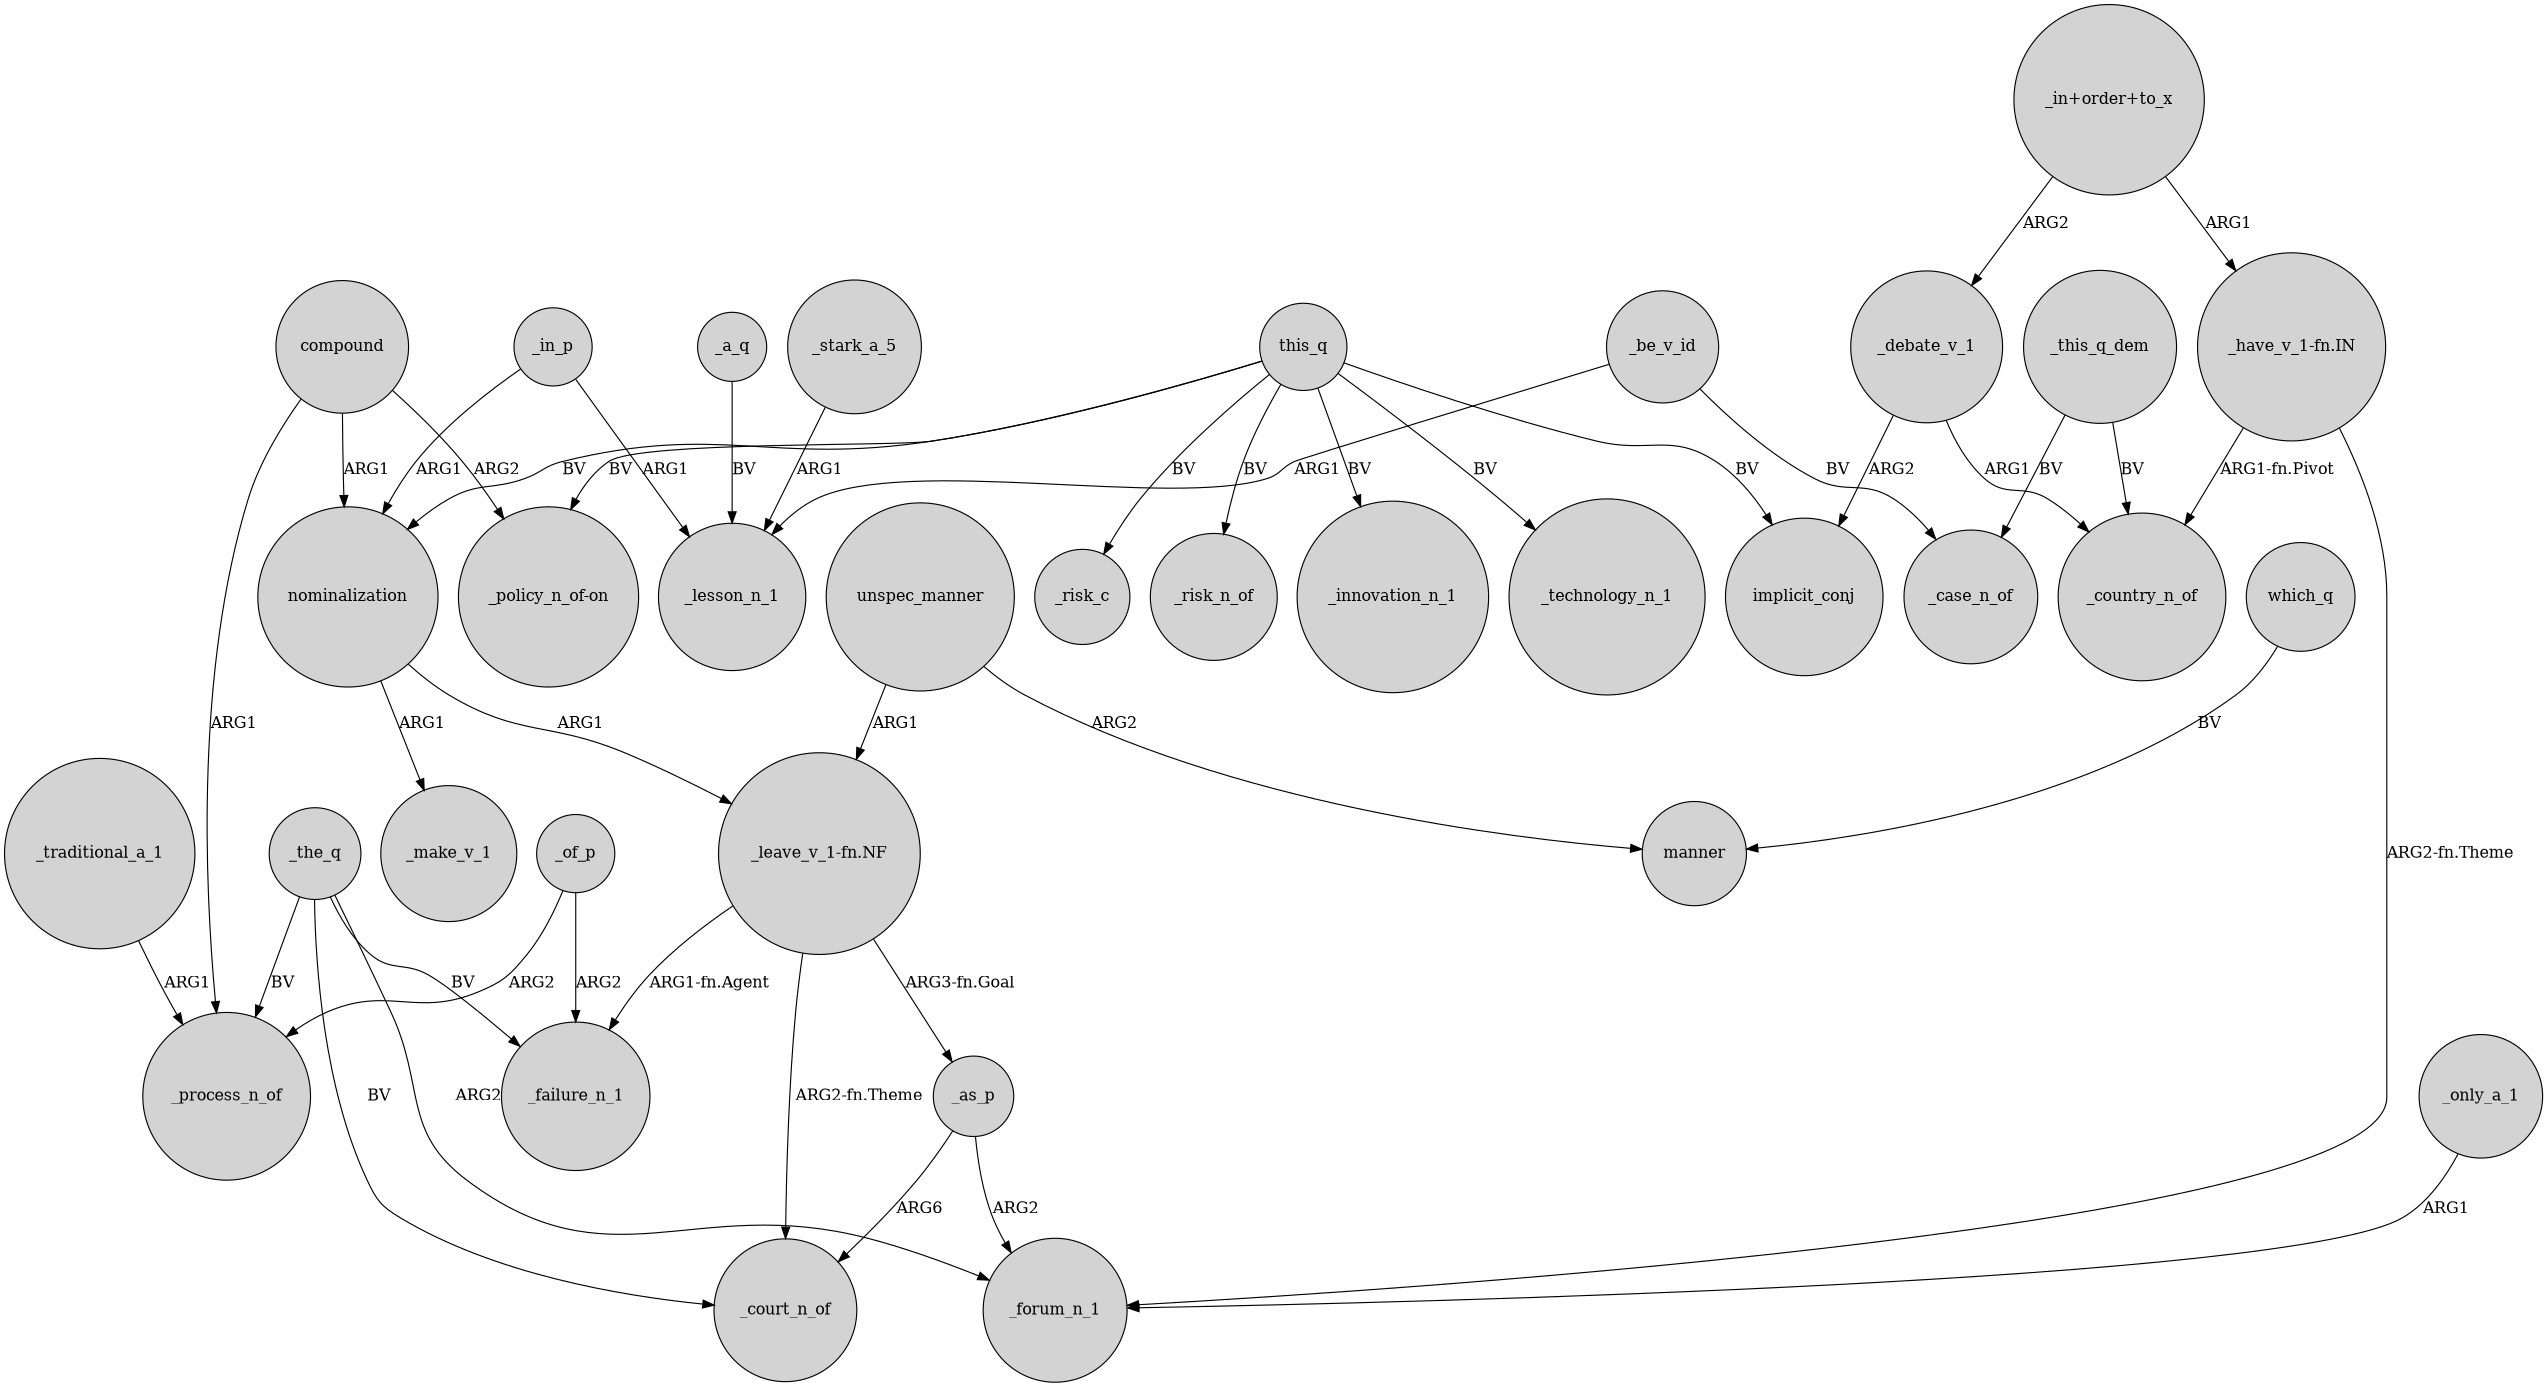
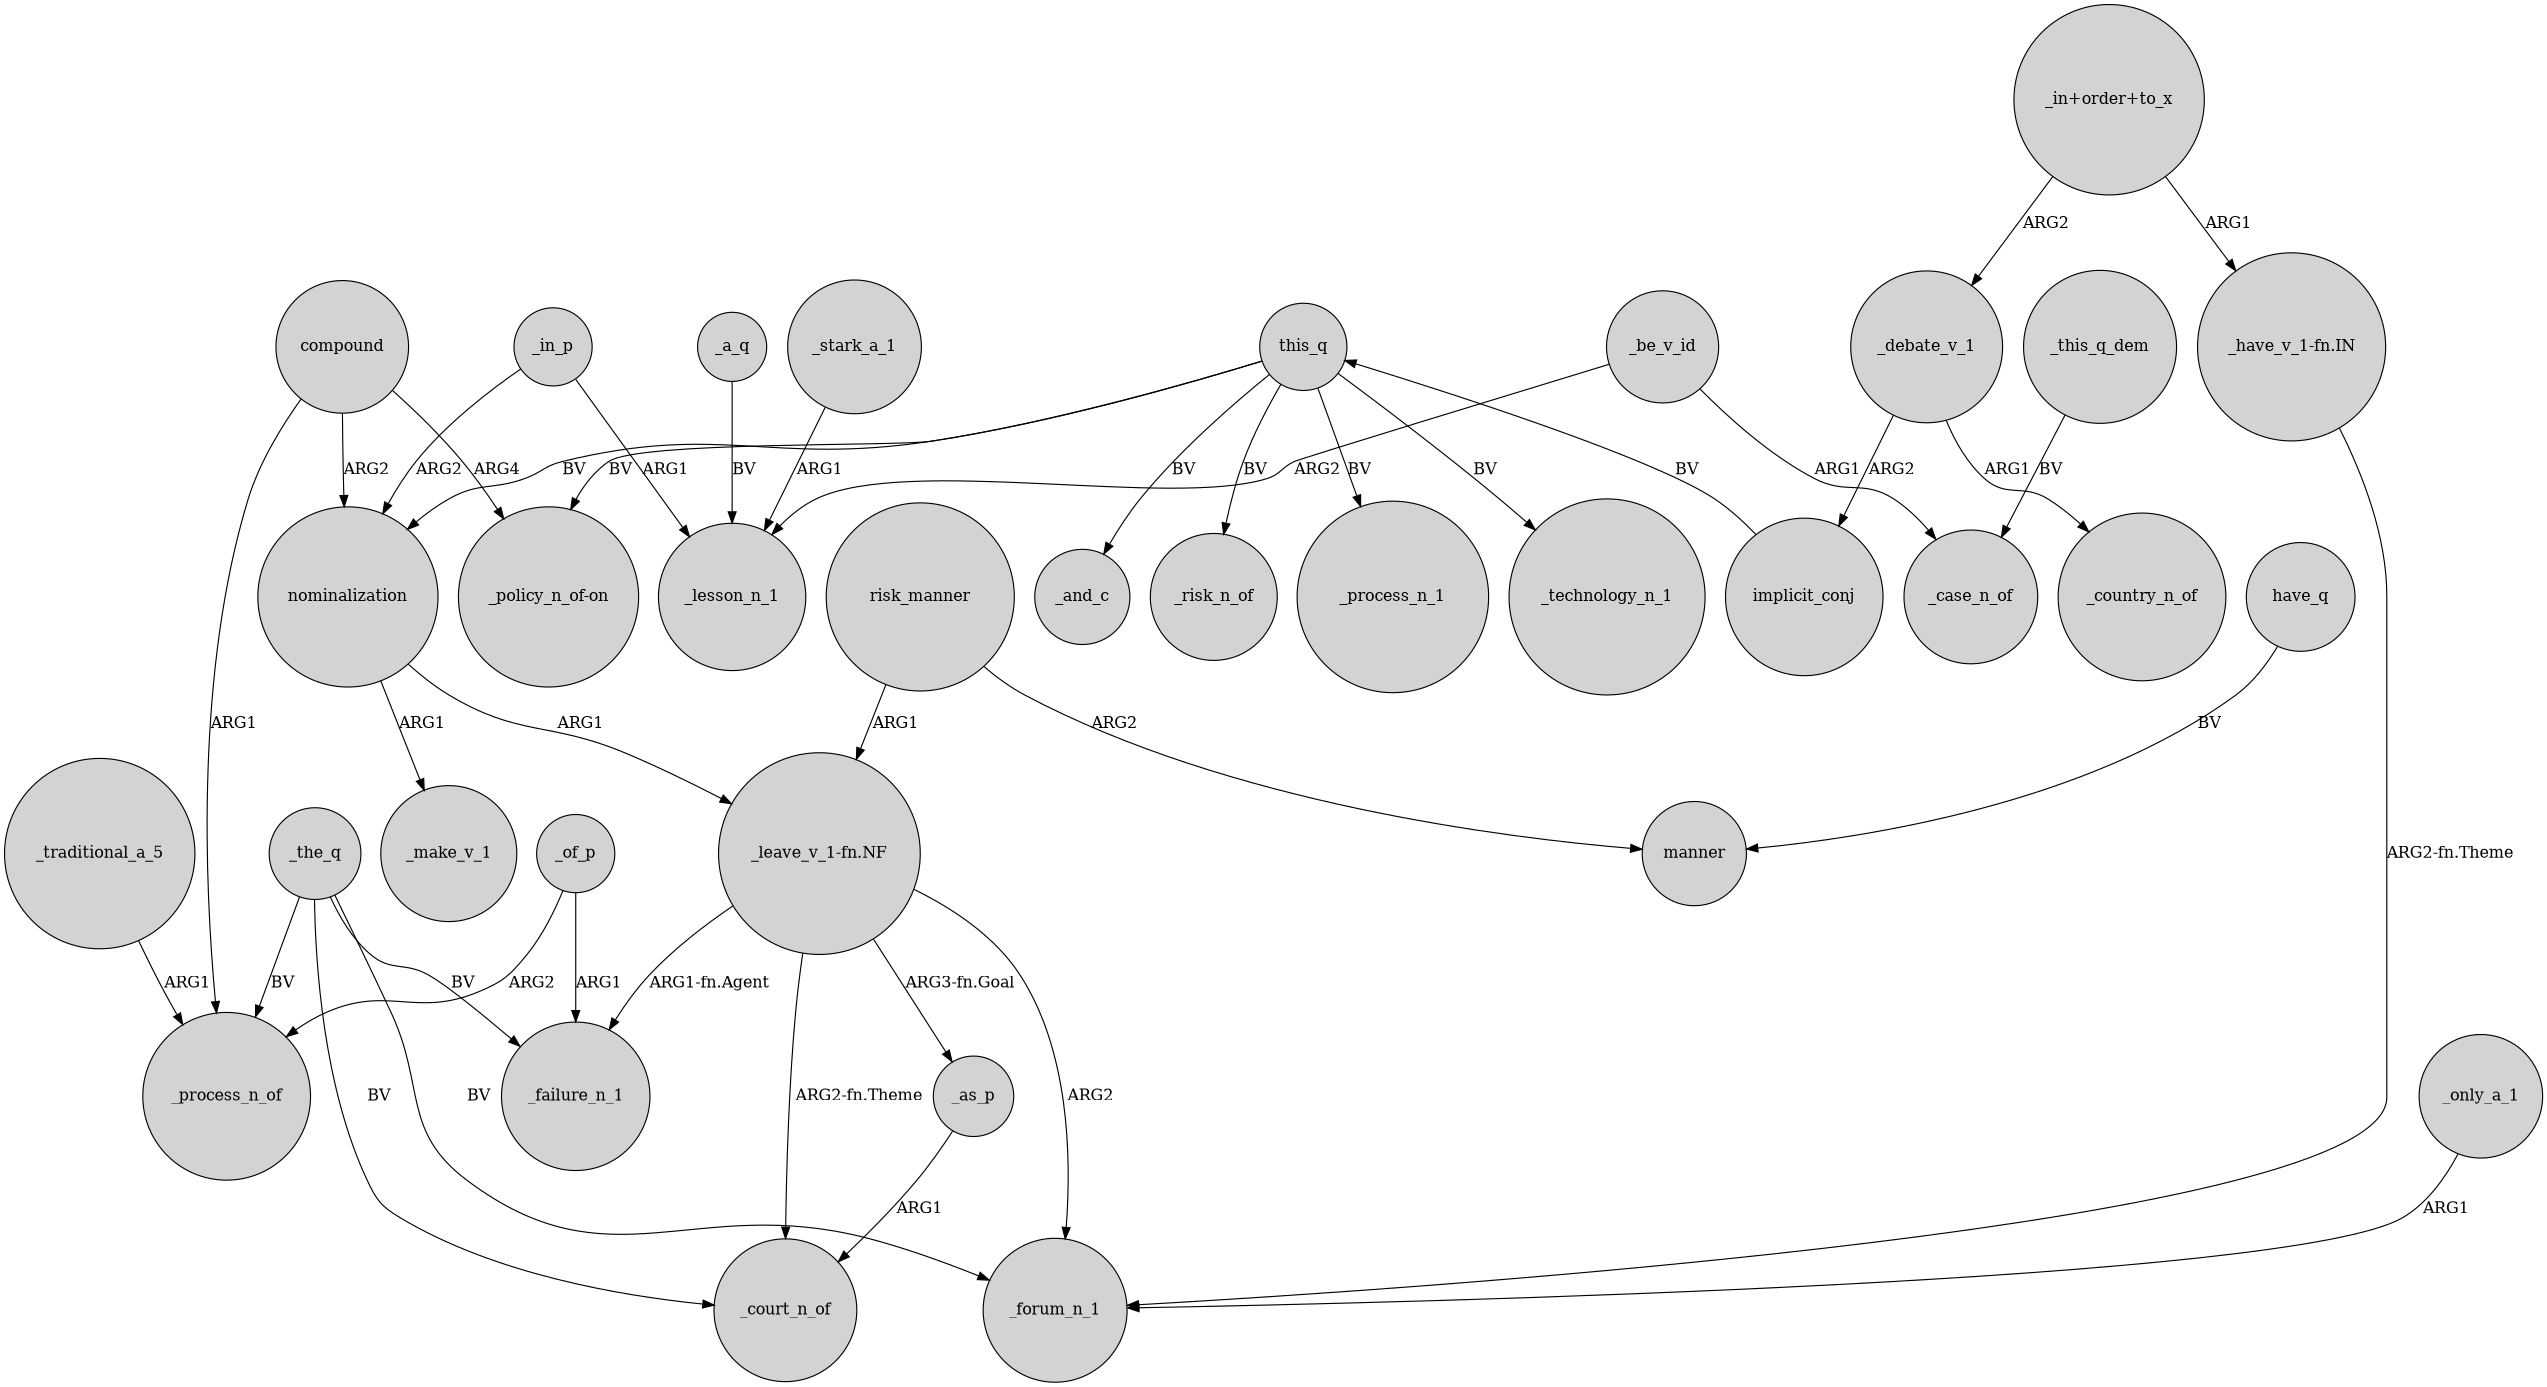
  digraph {
    node [shape=circle style=filled]
    compound
    _process_n_of
    nominalization
    "_policy_n_of-on"
    "_leave_v_1-fn.NF"
    _make_v_1
    n7 [label=this_q]
    _risk_n_of
-   _innovation_n_1
+   _innovation_n_1 [label=_process_n_1]
    implicit_conj
    _technology_n_1
-   _and_c [label=_risk_c]
+   _and_c
    "_have_v_1-fn.IN"
    _country_n_of
    _forum_n_1
    _court_n_of
    _failure_n_1
    _as_p
    _of_p
    _the_q
    _this_q_dem
    _case_n_of
-   unspec_manner
+   unspec_manner [label=risk_manner]
    manner
-   which_q
+   which_q [label=have_q]
    _be_v_id
    _lesson_n_1
    _debate_v_1
    "_in+order+to_x"
    _only_a_1
-   _stark_a_1 [label=_stark_a_5]
-   _traditional_a_1
+   _stark_a_1
+   _traditional_a_1 [label=_traditional_a_5]
    _in_p
    _a_q
    compound -> _process_n_of [label=ARG1]
-   compound -> nominalization [label=ARG1]
-   compound -> "_policy_n_of-on" [label=ARG2]
+   compound -> nominalization [label=ARG2]
+   compound -> "_policy_n_of-on" [label=ARG4]
    nominalization -> "_leave_v_1-fn.NF" [label=ARG1]
    nominalization -> _make_v_1 [label=ARG1]
    "_leave_v_1-fn.NF" -> _court_n_of [label="ARG2-fn.Theme"]
    "_leave_v_1-fn.NF" -> _failure_n_1 [label="ARG1-fn.Agent"]
    "_leave_v_1-fn.NF" -> _as_p [label="ARG3-fn.Goal"]
    n7 -> nominalization [label=BV]
    n7 -> "_policy_n_of-on" [label=BV]
    n7 -> _risk_n_of [label=BV]
    n7 -> _innovation_n_1 [label=BV]
-   n7 -> implicit_conj [label=BV]
+   implicit_conj -> n7 [label=BV]
    n7 -> _technology_n_1 [label=BV]
    n7 -> _and_c [label=BV]
-   "_have_v_1-fn.IN" -> _country_n_of [label="ARG1-fn.Pivot"]
    "_have_v_1-fn.IN" -> _forum_n_1 [label="ARG2-fn.Theme"]
-   _as_p -> _forum_n_1 [label=ARG2]
-   _as_p -> _court_n_of [label=ARG6]
+   "_leave_v_1-fn.NF" -> _forum_n_1 [label=ARG2]
+   _as_p -> _court_n_of [label=ARG1]
    _of_p -> _process_n_of [label=ARG2]
-   _of_p -> _failure_n_1 [label=ARG2]
+   _of_p -> _failure_n_1 [label=ARG1]
    _the_q -> _process_n_of [label=BV]
-   _the_q -> _forum_n_1 [label=ARG2]
+   _the_q -> _forum_n_1 [label=BV]
    _the_q -> _court_n_of [label=BV]
    _the_q -> _failure_n_1 [label=BV]
-   _this_q_dem -> _country_n_of [label=BV]
    _this_q_dem -> _case_n_of [label=BV]
    unspec_manner -> "_leave_v_1-fn.NF" [label=ARG1]
    unspec_manner -> manner [label=ARG2]
    which_q -> manner [label=BV]
-   _be_v_id -> _case_n_of [label=BV]
-   _be_v_id -> _lesson_n_1 [label=ARG1]
+   _be_v_id -> _case_n_of [label=ARG1]
+   _be_v_id -> _lesson_n_1 [label=ARG2]
    _debate_v_1 -> implicit_conj [label=ARG2]
    _debate_v_1 -> _country_n_of [label=ARG1]
    "_in+order+to_x" -> "_have_v_1-fn.IN" [label=ARG1]
    "_in+order+to_x" -> _debate_v_1 [label=ARG2]
    _only_a_1 -> _forum_n_1 [label=ARG1]
    _stark_a_1 -> _lesson_n_1 [label=ARG1]
    _traditional_a_1 -> _process_n_of [label=ARG1]
-   _in_p -> nominalization [label=ARG1]
+   _in_p -> nominalization [label=ARG2]
    _in_p -> _lesson_n_1 [label=ARG1]
    _a_q -> _lesson_n_1 [label=BV]
  }
